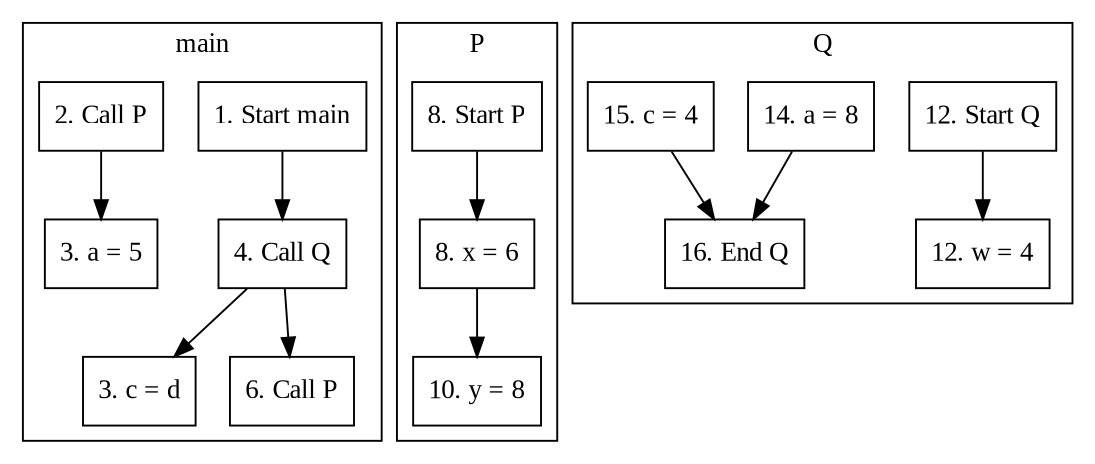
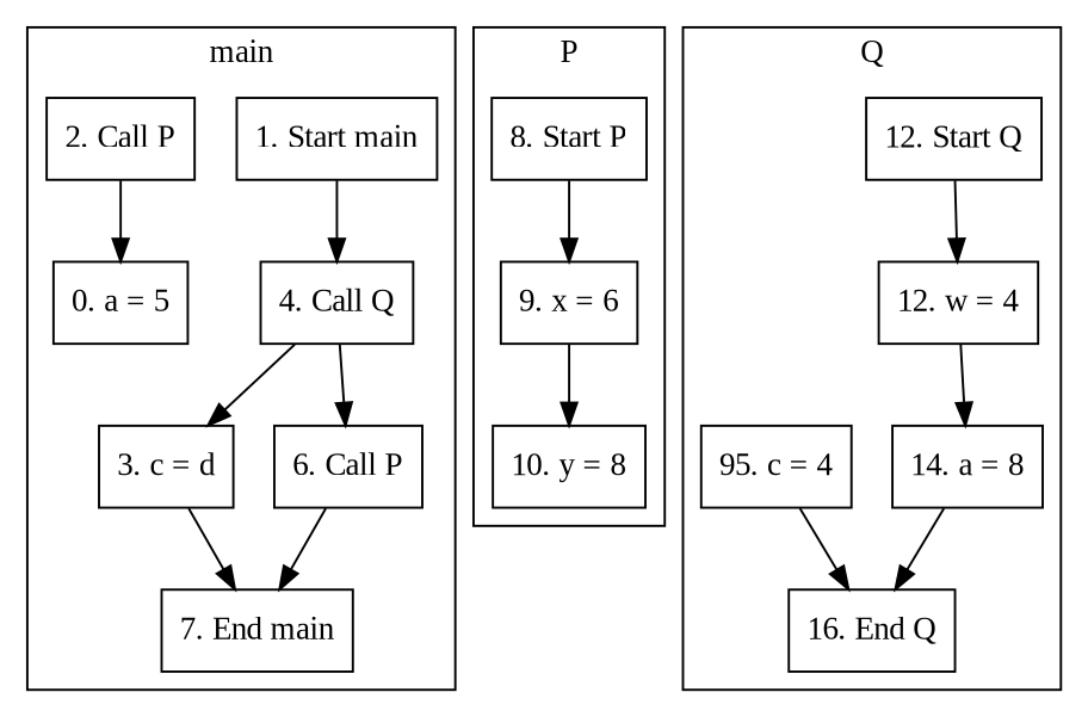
  digraph {
    fontname="Liberation Serif"
    node [fontname="Liberation Serif" shape=box]
    edge [fontname="Liberation Serif"]
    n1 [label="1. Start main"]
    n2 [label="2. Call P"]
    n3 [label="4. Call Q"]
-   n4 [label="3. a = 5"]
+   n4 [label="0. a = 5"]
+   n5 [label="7. End main"]
    n6 [label="3. c = d"]
    n7 [label="6. Call P"]
    n8 [label="8. Start P"]
-   n9 [label="8. x = 6"]
+   n9 [label="9. x = 6"]
    n10 [label="10. y = 8"]
    n11 [label="12. Start Q"]
    n12 [label="12. w = 4"]
    n13 [label="14. a = 8"]
-   n14 [label="15. c = 4"]
+   n14 [label="95. c = 4"]
    n15 [label="16. End Q"]
    subgraph cluster_1 {
      label=main
      n1
      n2
      n3
      n4
+     n5
      n6
      n7
    }
    subgraph cluster_2 {
      label=P
      n8
      n9
      n10
    }
    subgraph cluster_3 {
      label=Q
      n11
      n12
      n13
      n14
      n15
    }
    n1 -> n3
    n2 -> n4
    n3 -> n6
    n3 -> n7
+   n6 -> n5
+   n7 -> n5
    n8 -> n9
    n9 -> n10
    n11 -> n12
+   n12 -> n13
    n13 -> n15
    n14 -> n15
  }
